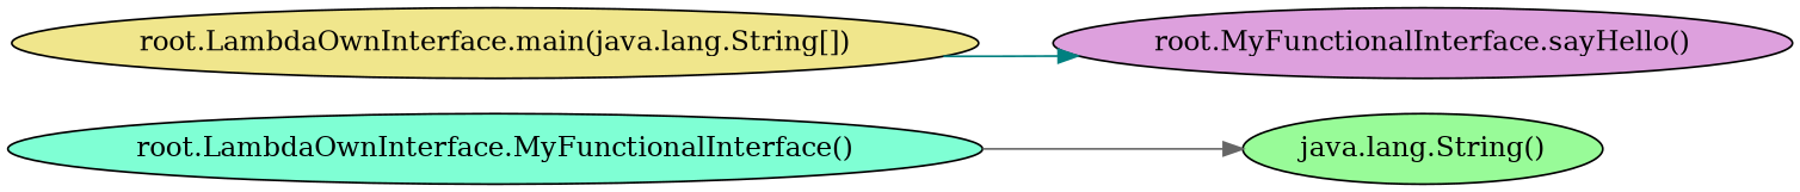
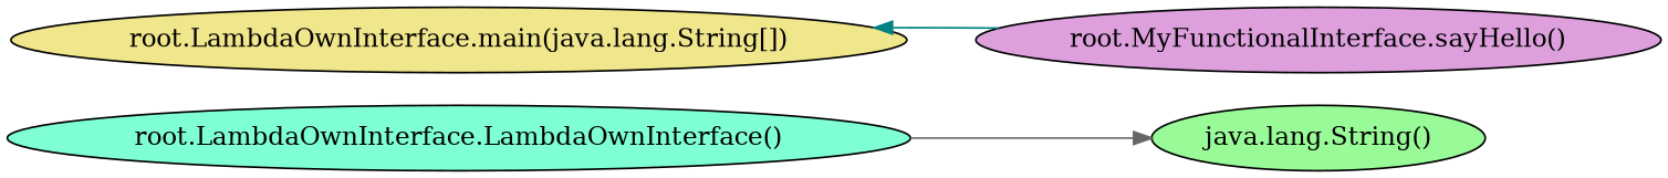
  digraph {
    rankdir=LR
    node [style=filled]
    edge [style=solid]
-   n1 [fillcolor=aquamarine label="root.LambdaOwnInterface.MyFunctionalInterface()"]
+   n1 [fillcolor=aquamarine label="root.LambdaOwnInterface.LambdaOwnInterface()"]
    n2 [fillcolor=palegreen label="java.lang.String()"]
    n3 [fillcolor=khaki label="root.LambdaOwnInterface.main(java.lang.String[])"]
    n4 [fillcolor=plum label="root.MyFunctionalInterface.sayHello()"]
    n1 -> n2 [color=gray40]
-   n3 -> n4 [color=teal]
+   n4 -> n3 [color=teal]
  }
